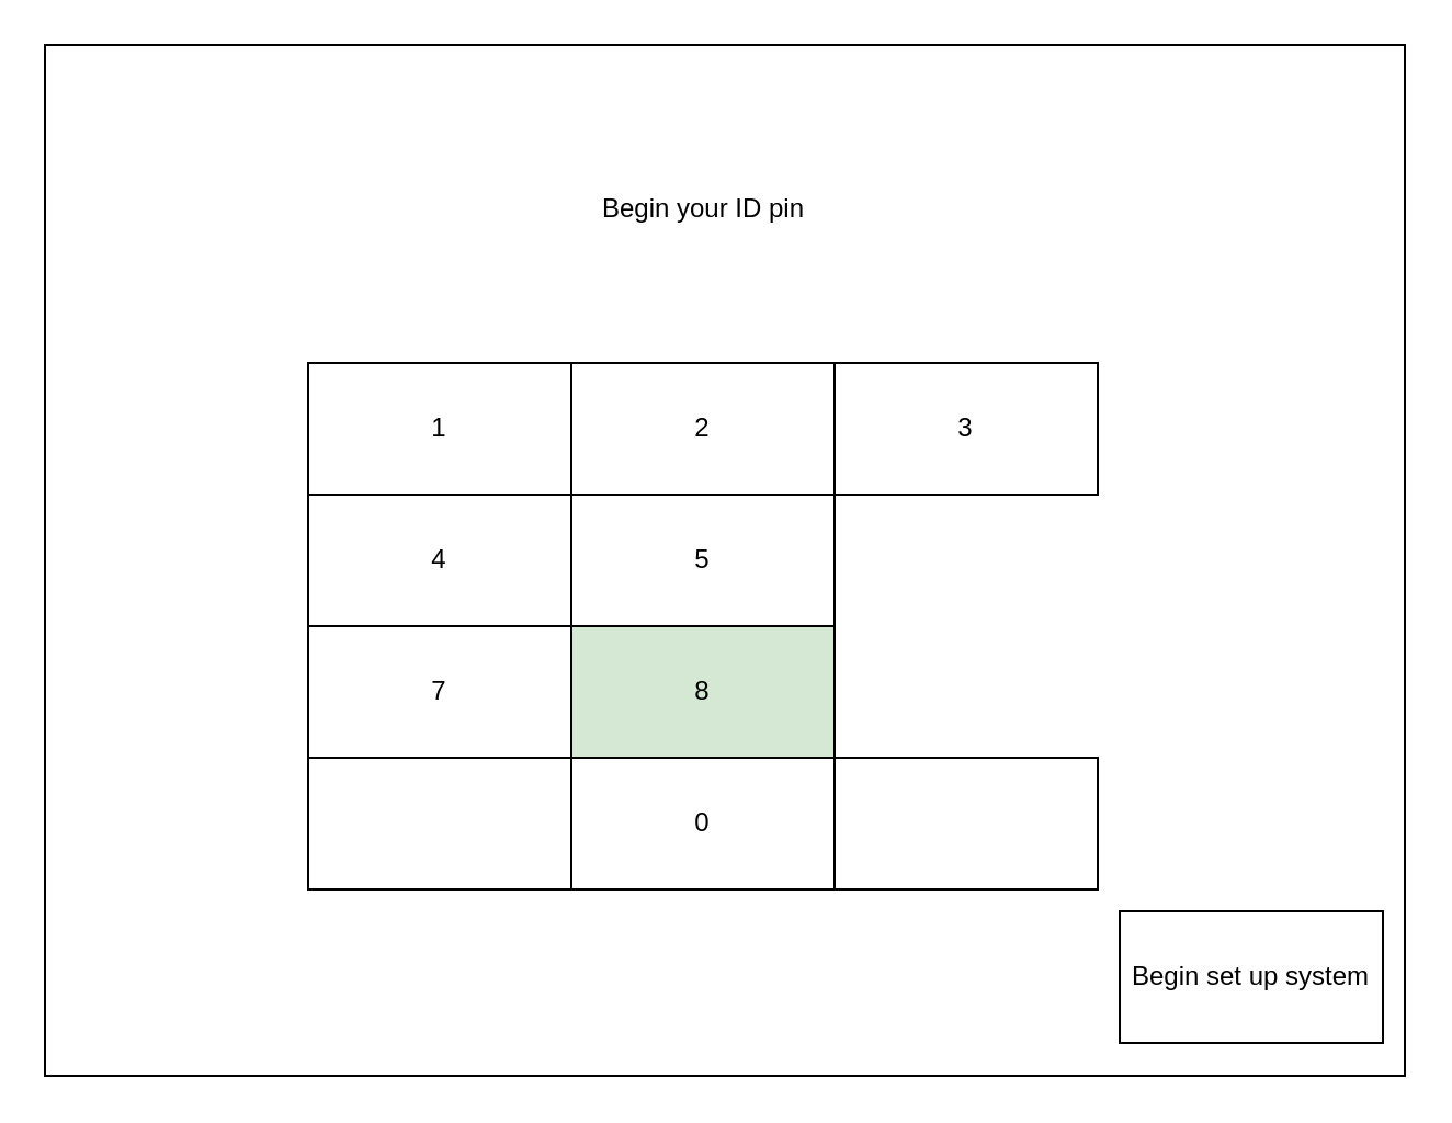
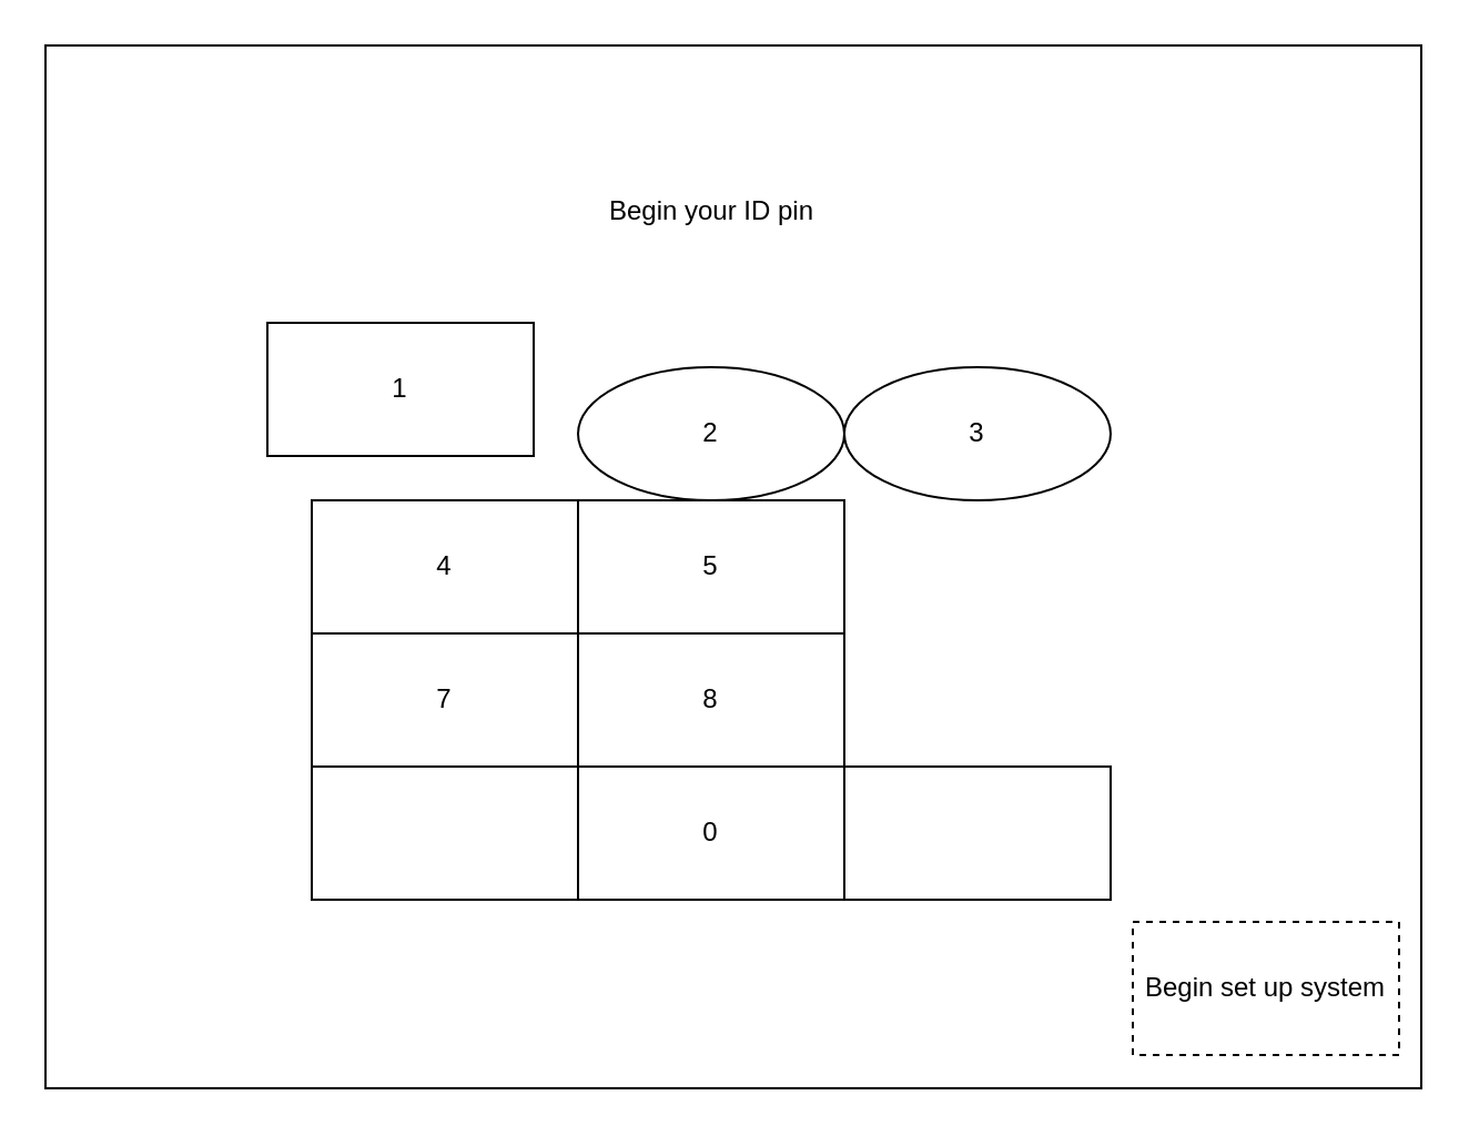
  <mxCell id="0" />
  <mxCell id="1" parent="0" />
  <mxCell id="2" value="" style="rounded=0;whiteSpace=wrap;html=1;" parent="1" vertex="1"><mxGeometry x="20" y="20" width="620" height="470" as="geometry" /></mxCell>
- <mxCell id="3" value="8" style="rounded=0;whiteSpace=wrap;html=1;fillColor=#d5e8d4;" parent="1" vertex="1"><mxGeometry x="260" y="285" width="120" height="60" as="geometry" /></mxCell>
+ <mxCell id="3" value="8" style="rounded=0;whiteSpace=wrap;html=1;" parent="1" vertex="1"><mxGeometry x="260" y="285" width="120" height="60" as="geometry" /></mxCell>
  <mxCell id="4" value="0" style="rounded=0;whiteSpace=wrap;html=1;" parent="1" vertex="1"><mxGeometry x="260" y="345" width="120" height="60" as="geometry" /></mxCell>
  <mxCell id="5" value="" style="rounded=0;whiteSpace=wrap;html=1;" parent="1" vertex="1"><mxGeometry x="380" y="345" width="120" height="60" as="geometry" /></mxCell>
  <mxCell id="6" value="" style="rounded=0;whiteSpace=wrap;html=1;" parent="1" vertex="1"><mxGeometry x="140" y="345" width="120" height="60" as="geometry" /></mxCell>
  <mxCell id="7" value="7" style="rounded=0;whiteSpace=wrap;html=1;" parent="1" vertex="1"><mxGeometry x="140" y="285" width="120" height="60" as="geometry" /></mxCell>
  <mxCell id="8" value="5" style="rounded=0;whiteSpace=wrap;html=1;" parent="1" vertex="1"><mxGeometry x="260" y="225" width="120" height="60" as="geometry" /></mxCell>
  <mxCell id="9" value="4" style="rounded=0;whiteSpace=wrap;html=1;" parent="1" vertex="1"><mxGeometry x="140" y="225" width="120" height="60" as="geometry" /></mxCell>
- <mxCell id="10" value="3" style="rounded=0;whiteSpace=wrap;html=1;" parent="1" vertex="1"><mxGeometry x="380" y="165" width="120" height="60" as="geometry" /></mxCell>
- <mxCell id="11" value="2" style="rounded=0;whiteSpace=wrap;html=1;" parent="1" vertex="1"><mxGeometry x="260" y="165" width="120" height="60" as="geometry" /></mxCell>
- <mxCell id="12" value="1" style="rounded=0;whiteSpace=wrap;html=1;" parent="1" vertex="1"><mxGeometry x="140" y="165" width="120" height="60" as="geometry" /></mxCell>
+ <mxCell id="10" value="3" style="ellipse;whiteSpace=wrap;html=1;" parent="1" vertex="1"><mxGeometry x="380" y="165" width="120" height="60" as="geometry" /></mxCell>
+ <mxCell id="11" value="2" style="ellipse;whiteSpace=wrap;html=1;" parent="1" vertex="1"><mxGeometry x="260" y="165" width="120" height="60" as="geometry" /></mxCell>
+ <mxCell id="12" value="1" style="rounded=0;whiteSpace=wrap;html=1;" parent="1" vertex="1"><mxGeometry x="120" y="145" width="120" height="60" as="geometry" /></mxCell>
  <mxCell id="13" value="Begin your ID pin" style="text;html=1;align=center;verticalAlign=middle;resizable=0;points=[];autosize=1;" parent="1" vertex="1"><mxGeometry x="265" y="85" width="110" height="20" as="geometry" /></mxCell>
- <mxCell id="14" value="Begin set up system" style="rounded=0;whiteSpace=wrap;html=1;" vertex="1" parent="1"><mxGeometry x="510" y="415" width="120" height="60" as="geometry" /></mxCell>
+ <mxCell id="14" value="Begin set up system" style="rounded=0;whiteSpace=wrap;html=1;dashed=1;" vertex="1" parent="1"><mxGeometry x="510" y="415" width="120" height="60" as="geometry" /></mxCell>
